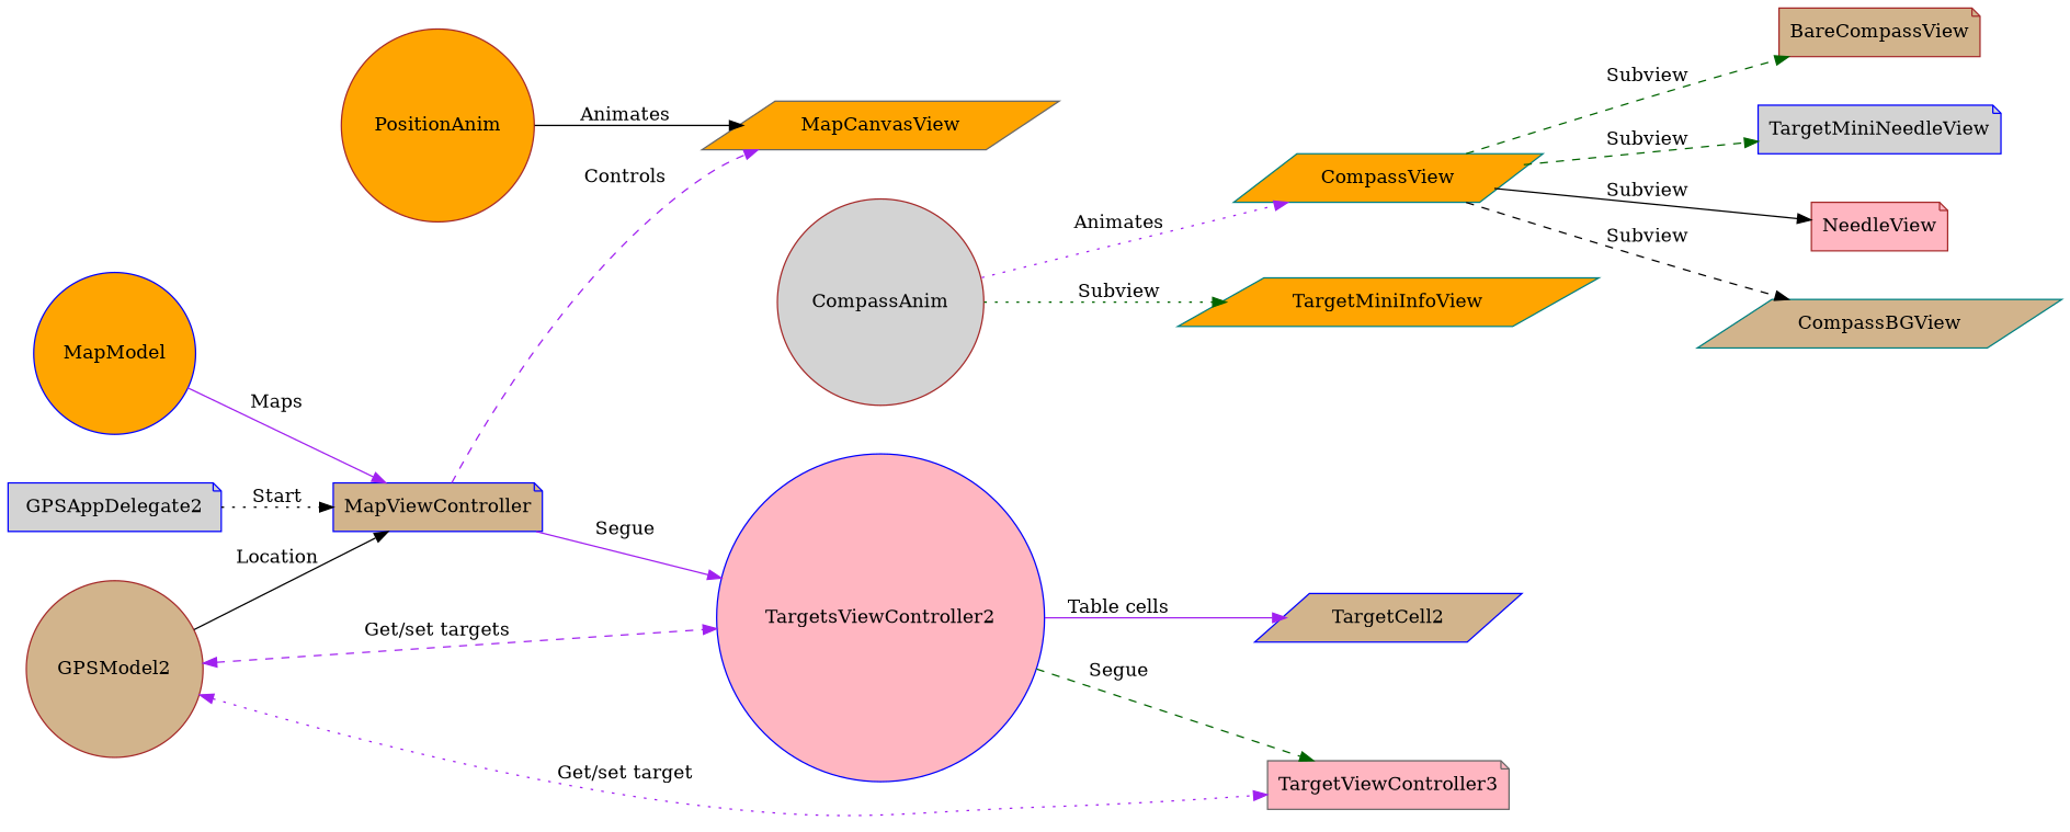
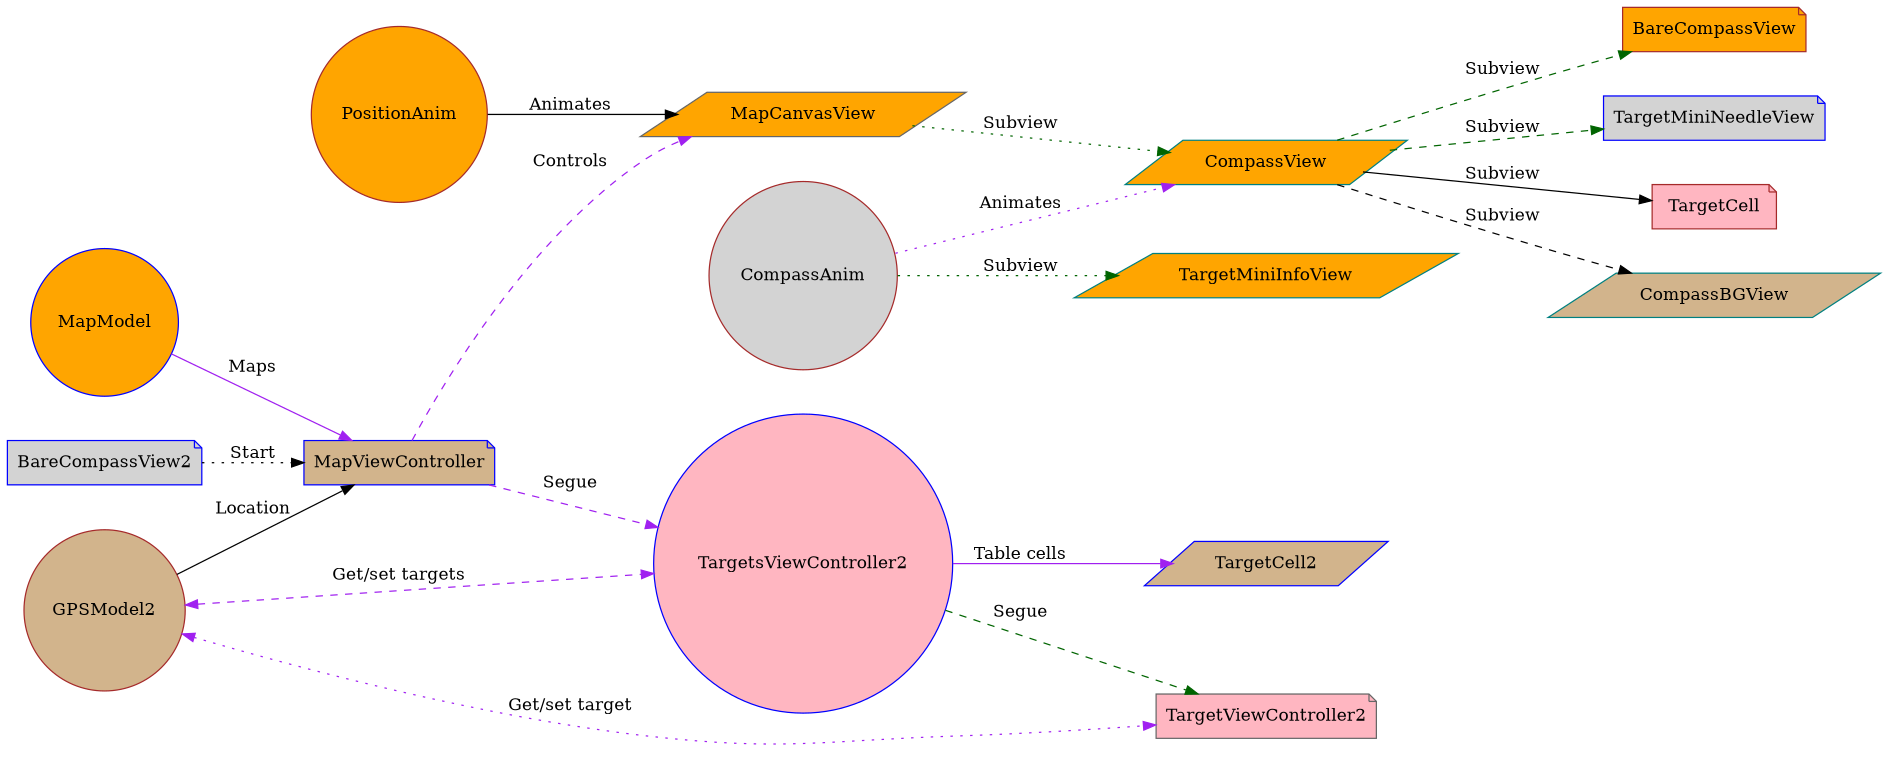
  digraph {
    nodesep=0.5
    rankdir=LR
    ranksep=0.3
    node [color=blue fillcolor=orange shape=note style=filled]
    edge [color=purple style=dashed]
-   GPSAppDelegate2 [fillcolor=lightgrey]
+   GPSAppDelegate2 [fillcolor=lightgrey label=BareCompassView2]
    MapViewController [fillcolor=tan]
    MapCanvasView [color=gray40 shape=parallelogram]
    TargetsViewController2 [fillcolor=lightpink shape=circle]
    MapModel [shape=circle]
    CompassView [color=teal shape=parallelogram]
-   TargetViewController2 [color=gray40 fillcolor=lightpink label=TargetViewController3]
+   TargetViewController2 [color=gray40 fillcolor=lightpink]
    TargetCell2 [fillcolor=tan shape=parallelogram]
-   BareCompassView [color=brown fillcolor=tan]
+   BareCompassView [color=brown]
    TargetMiniNeedleView [fillcolor=lightgrey]
-   NeedleView [color=brown fillcolor=lightpink]
+   NeedleView [color=brown fillcolor=lightpink label=TargetCell]
    CompassBGView [color=teal fillcolor=tan shape=parallelogram]
    PositionAnim [color=brown shape=circle]
    TargetMiniInfoView [color=teal shape=parallelogram]
    CompassAnim [color=brown fillcolor=lightgrey shape=circle]
    GPSModel2 [color=brown fillcolor=tan shape=circle]
    GPSAppDelegate2 -> MapViewController [color=black label=Start style=dotted]
    MapViewController -> MapCanvasView [label=Controls]
-   MapViewController -> TargetsViewController2 [label=Segue style=solid]
+   MapViewController -> TargetsViewController2 [label=Segue]
+   MapCanvasView -> CompassView [color=darkgreen label=Subview style=dotted]
    TargetsViewController2 -> TargetViewController2 [color=darkgreen label=Segue]
    TargetsViewController2 -> TargetCell2 [label="Table cells" style=solid]
    MapModel -> MapViewController [label=Maps style=solid]
    CompassView -> BareCompassView [color=darkgreen label=Subview]
    CompassView -> TargetMiniNeedleView [color=darkgreen label=Subview]
    CompassView -> NeedleView [color=black label=Subview style=solid]
    CompassView -> CompassBGView [color=black label=Subview]
    PositionAnim -> MapCanvasView [color=black label=Animates style=solid]
    CompassAnim -> CompassView [label=Animates style=dotted]
    CompassAnim -> TargetMiniInfoView [color=darkgreen label=Subview style=dotted]
    GPSModel2 -> MapViewController [color=black label=Location style=solid]
    GPSModel2 -> TargetsViewController2 [dir=both label="Get/set targets"]
    GPSModel2 -> TargetViewController2 [dir=both label="Get/set target" style=dotted]
  }
